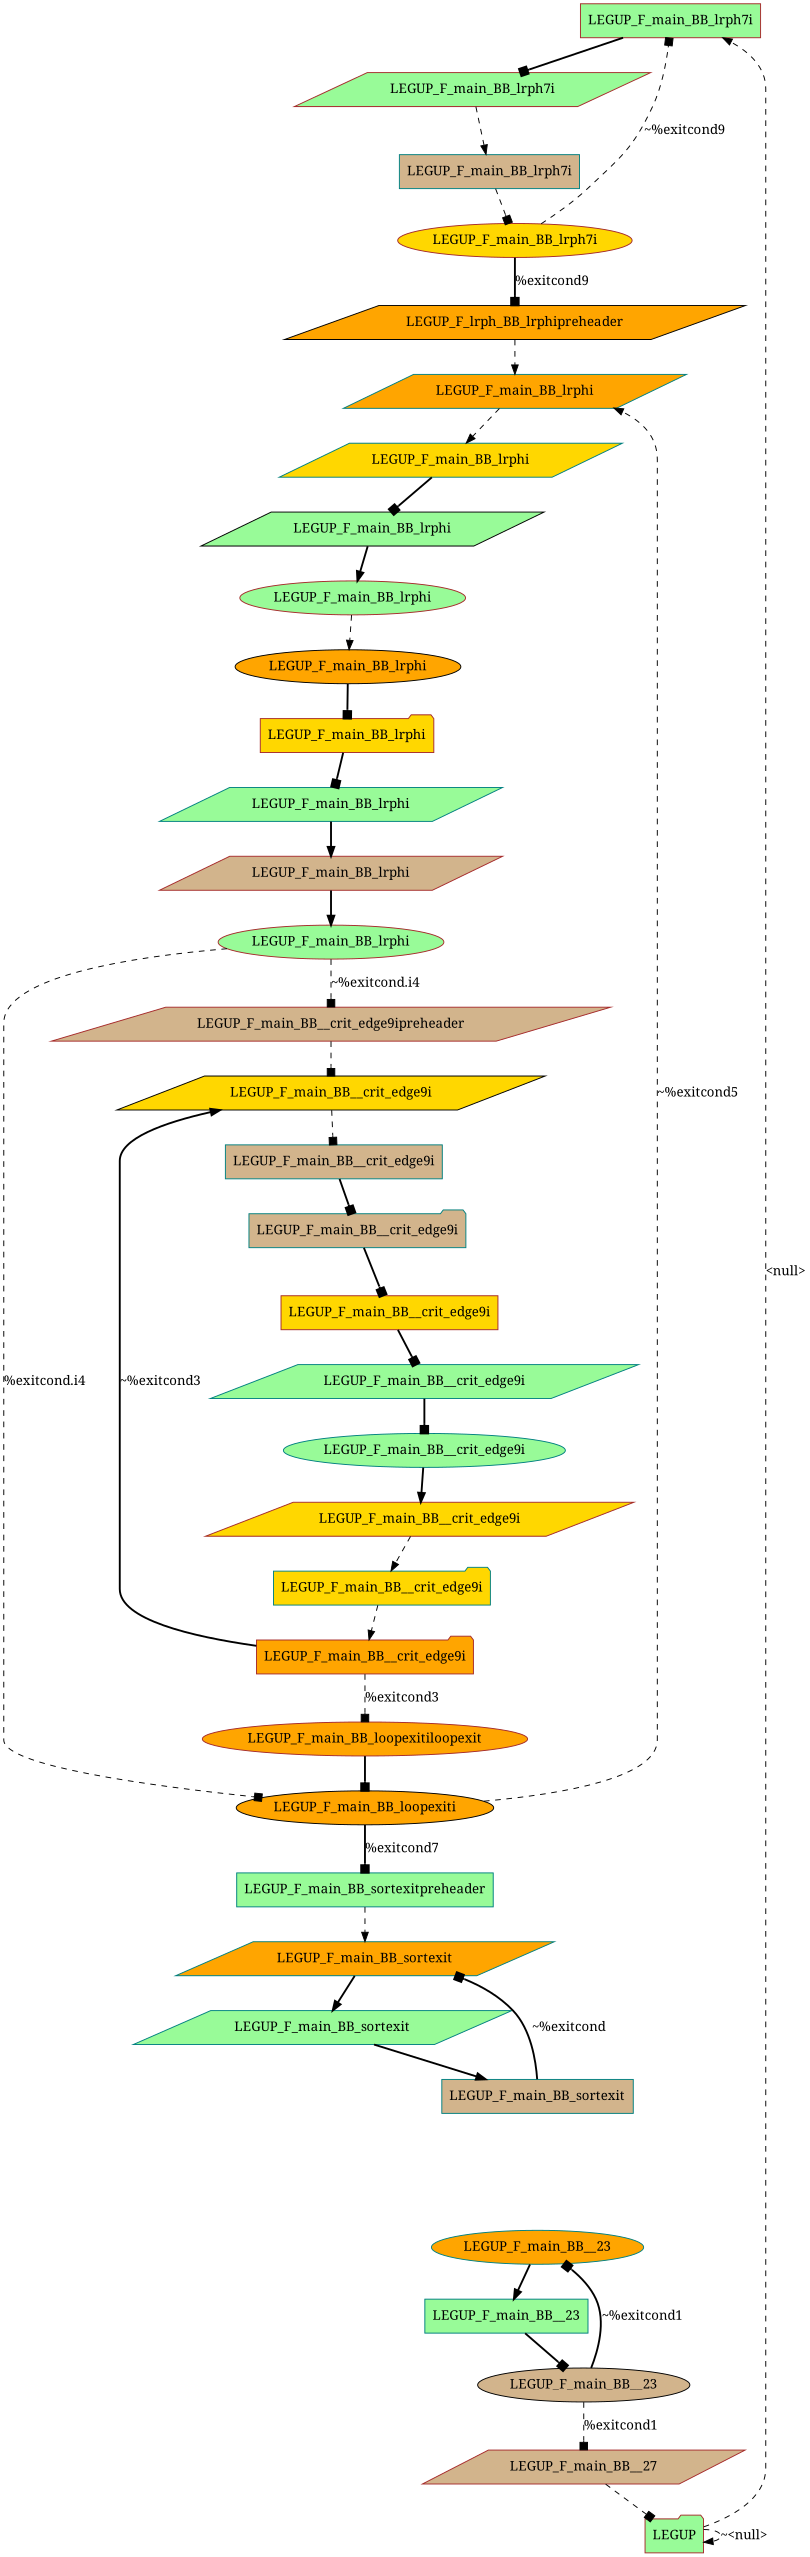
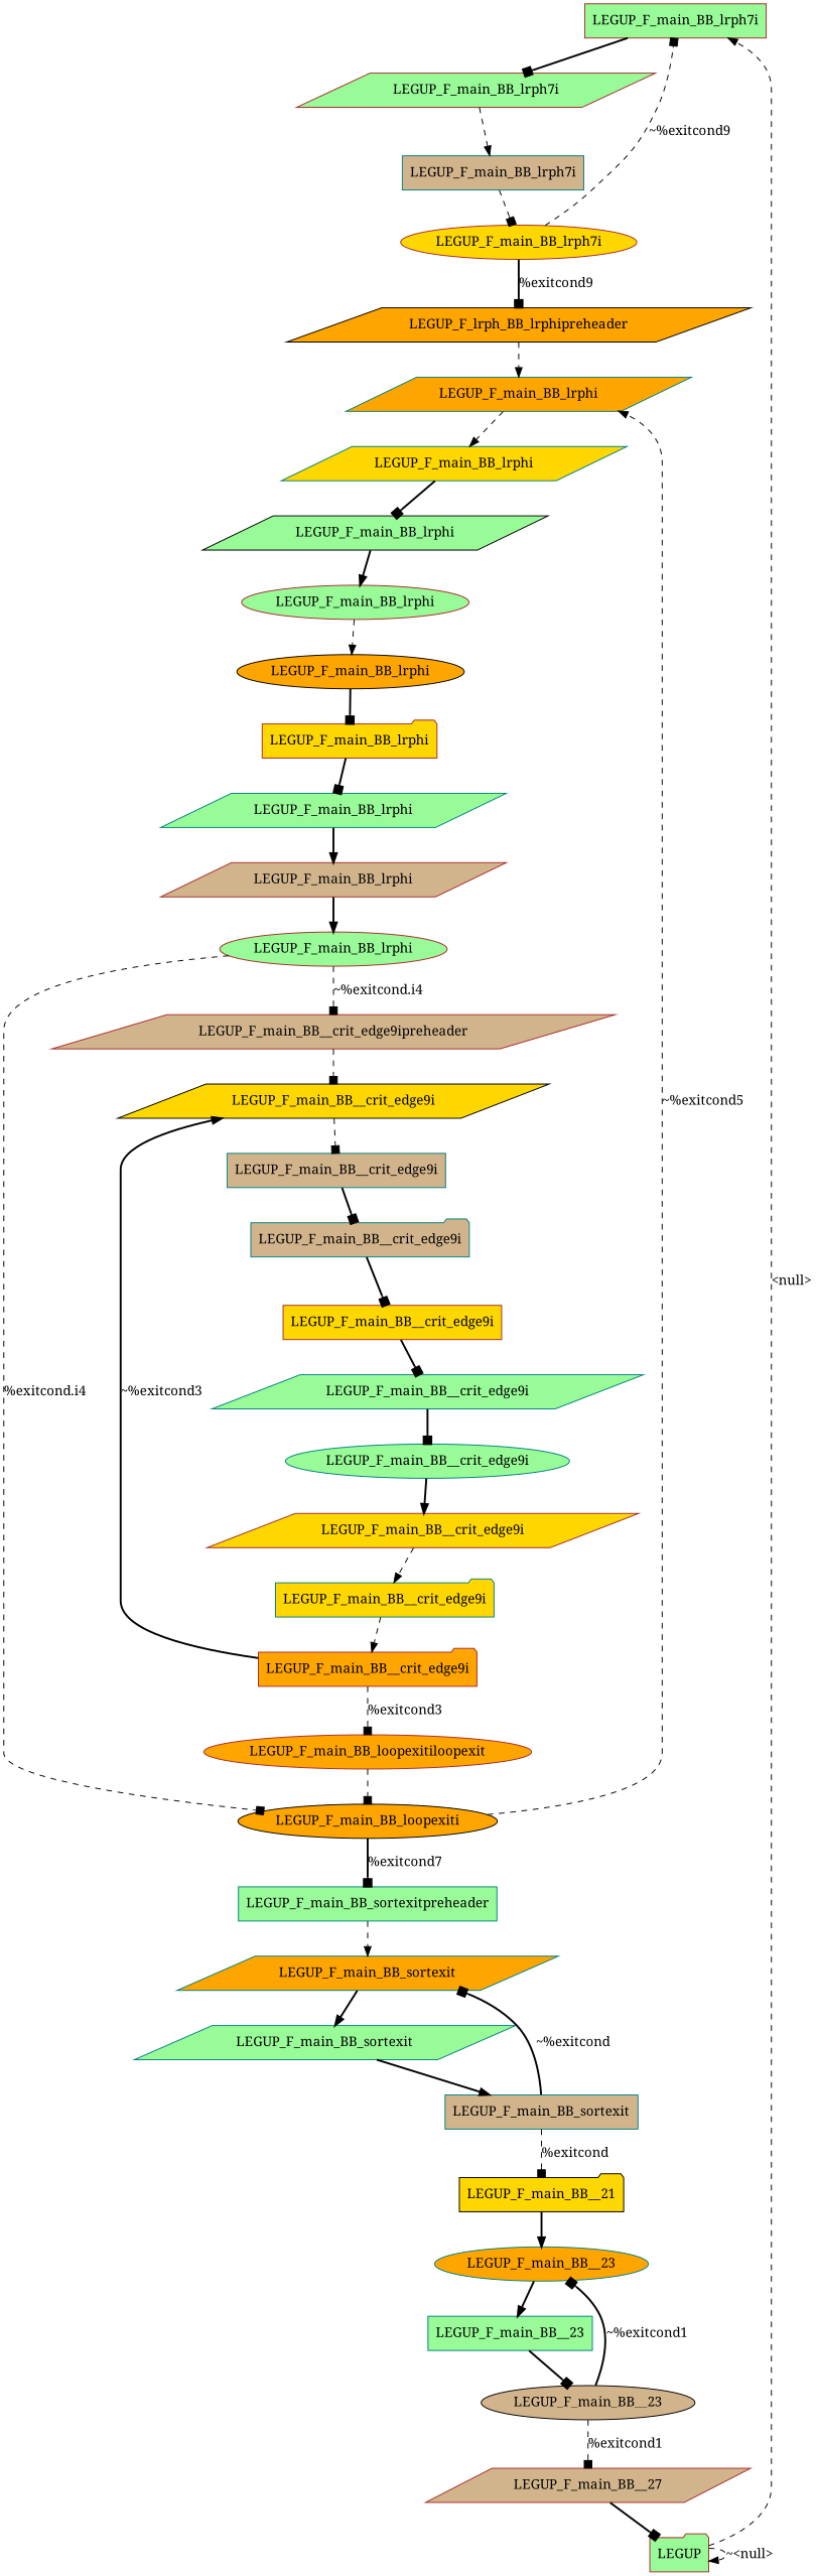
  digraph {
    fontname="Noto Serif"
    node [color=teal fillcolor=palegreen fontname="Noto Serif" shape=parallelogram style=filled]
    edge [arrowhead=box fontname="Noto Serif" style=bold]
    n1 [color=brown label=LEGUP_F_main_BB_lrph7i shape=box]
    n2 [color=brown label=LEGUP_F_main_BB_lrph7i]
    n3 [fillcolor=tan label=LEGUP_F_main_BB_lrph7i shape=box]
    n4 [color=brown label=LEGUP shape=folder]
    n5 [color=brown fillcolor=gold label=LEGUP_F_main_BB_lrph7i shape=ellipse]
    n6 [color=black fillcolor=orange label=LEGUP_F_lrph_BB_lrphipreheader]
    n7 [fillcolor=orange label=LEGUP_F_main_BB_lrphi]
    n8 [fillcolor=gold label=LEGUP_F_main_BB_lrphi]
    n9 [color=black label=LEGUP_F_main_BB_lrphi]
    n10 [color=black fillcolor=orange label=LEGUP_F_main_BB_loopexiti shape=ellipse]
    n11 [label=LEGUP_F_main_BB_sortexitpreheader shape=box]
    n12 [fillcolor=orange label=LEGUP_F_main_BB_sortexit]
    n13 [color=brown fillcolor=orange label=LEGUP_F_main_BB_loopexitiloopexit shape=ellipse]
    n14 [label=LEGUP_F_main_BB_sortexit]
    n15 [fillcolor=tan label=LEGUP_F_main_BB_sortexit shape=box]
    n16 [color=brown label=LEGUP_F_main_BB_lrphi shape=ellipse]
    n17 [color=black fillcolor=orange label=LEGUP_F_main_BB_lrphi shape=ellipse]
    n18 [color=brown fillcolor=gold label=LEGUP_F_main_BB_lrphi shape=folder]
    n19 [label=LEGUP_F_main_BB_lrphi]
    n20 [color=brown fillcolor=tan label=LEGUP_F_main_BB_lrphi]
    n21 [color=brown label=LEGUP_F_main_BB_lrphi shape=ellipse]
    n22 [color=brown fillcolor=tan label=LEGUP_F_main_BB__crit_edge9ipreheader]
    n23 [color=black fillcolor=gold label=LEGUP_F_main_BB__crit_edge9i]
    n24 [fillcolor=tan label=LEGUP_F_main_BB__crit_edge9i shape=box]
    n25 [fillcolor=tan label=LEGUP_F_main_BB__crit_edge9i shape=folder]
    n26 [color=brown fillcolor=gold label=LEGUP_F_main_BB__crit_edge9i shape=box]
    n27 [label=LEGUP_F_main_BB__crit_edge9i]
    n28 [label=LEGUP_F_main_BB__crit_edge9i shape=ellipse]
    n29 [color=brown fillcolor=gold label=LEGUP_F_main_BB__crit_edge9i]
    n30 [fillcolor=gold label=LEGUP_F_main_BB__crit_edge9i shape=folder]
    n31 [color=brown fillcolor=orange label=LEGUP_F_main_BB__crit_edge9i shape=folder]
+   n32 [color=black fillcolor=gold label=LEGUP_F_main_BB__21 shape=folder]
    n33 [fillcolor=orange label=LEGUP_F_main_BB__23 shape=ellipse]
    n34 [label=LEGUP_F_main_BB__23 shape=box]
    n35 [color=black fillcolor=tan label=LEGUP_F_main_BB__23 shape=ellipse]
    n36 [color=brown fillcolor=tan label=LEGUP_F_main_BB__27]
    n1 -> n2
    n2 -> n3 [arrowhead=normal style=dashed]
    n3 -> n5 [style=dashed]
    n4 -> n1 [arrowhead=normal label="<null>" style=dashed]
    n4 -> n4 [arrowhead=normal label="~<null>" style=dashed]
    n5 -> n1 [label="~%exitcond9" style=dashed]
    n5 -> n6 [label="%exitcond9"]
    n6 -> n7 [arrowhead=normal style=dashed]
    n7 -> n8 [arrowhead=normal style=dashed]
    n8 -> n9
    n9 -> n16 [arrowhead=normal]
    n10 -> n7 [arrowhead=normal label="~%exitcond5" style=dashed]
    n10 -> n11 [label="%exitcond7"]
    n11 -> n12 [arrowhead=normal style=dashed]
    n12 -> n14 [arrowhead=normal]
-   n13 -> n10
+   n13 -> n10 [style=dashed]
    n14 -> n15 [arrowhead=normal]
    n15 -> n12 [label="~%exitcond"]
+   n15 -> n32 [label="%exitcond" style=dashed]
    n16 -> n17 [arrowhead=normal style=dashed]
    n17 -> n18
    n18 -> n19
    n19 -> n20 [arrowhead=normal]
    n20 -> n21 [arrowhead=normal]
    n21 -> n10 [label="%exitcond.i4" style=dashed]
    n21 -> n22 [label="~%exitcond.i4" style=dashed]
    n22 -> n23 [style=dashed]
    n23 -> n24 [style=dashed]
    n24 -> n25
    n25 -> n26
    n26 -> n27
    n27 -> n28
    n28 -> n29 [arrowhead=normal]
    n29 -> n30 [arrowhead=normal style=dashed]
    n30 -> n31 [arrowhead=normal style=dashed]
    n31 -> n13 [label="%exitcond3" style=dashed]
    n31 -> n23 [arrowhead=normal label="~%exitcond3"]
+   n32 -> n33 [arrowhead=normal]
    n33 -> n34 [arrowhead=normal]
    n34 -> n35
    n35 -> n33 [label="~%exitcond1"]
    n35 -> n36 [label="%exitcond1" style=dashed]
-   n36 -> n4 [style=dashed]
+   n36 -> n4
  }
